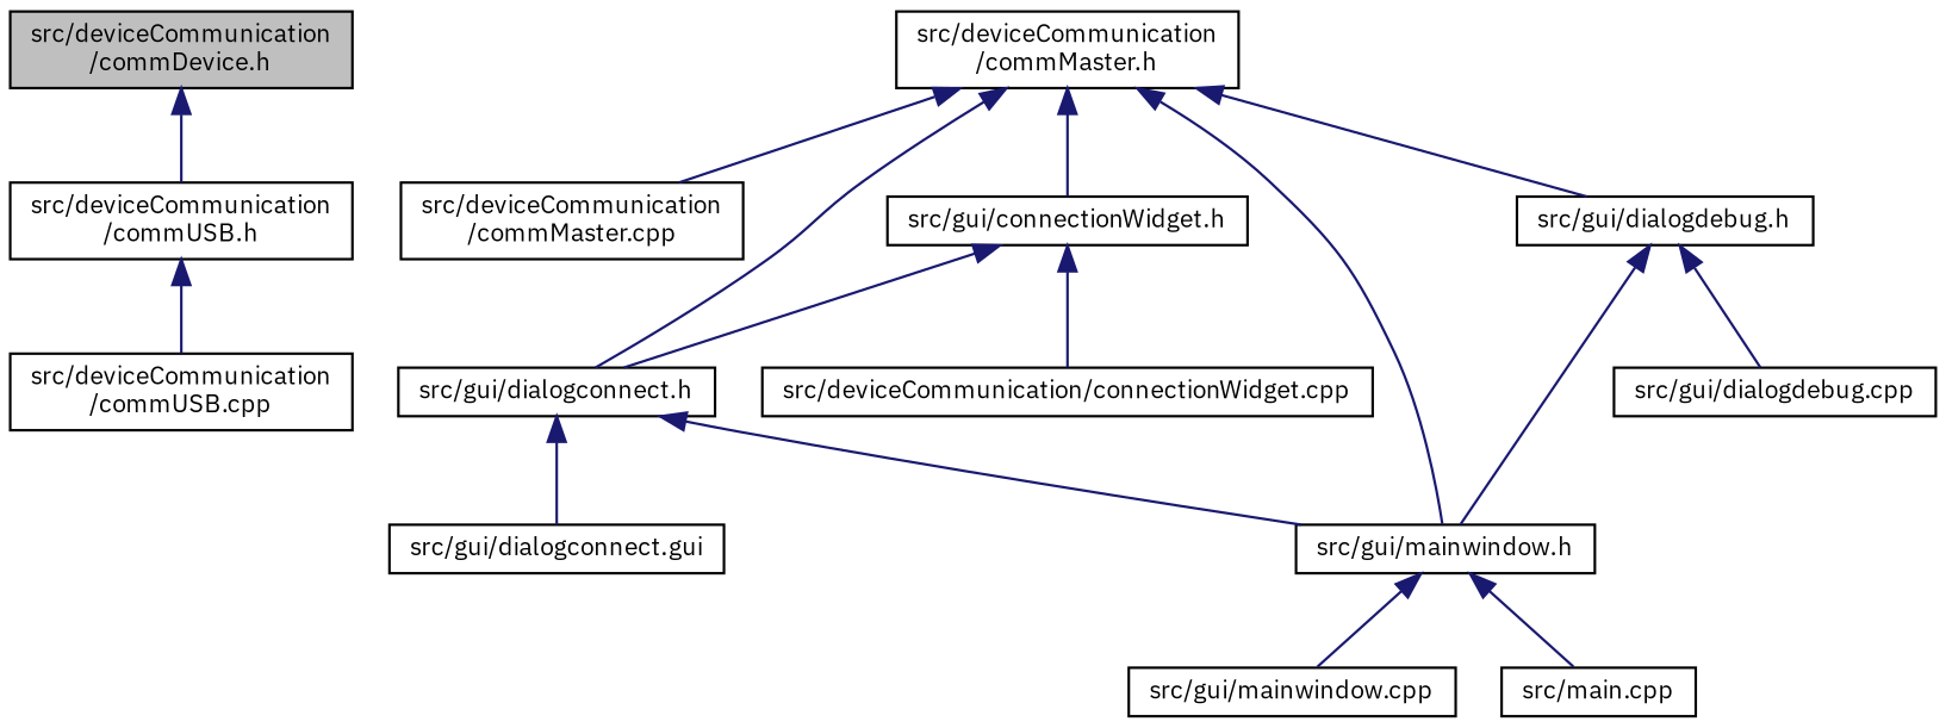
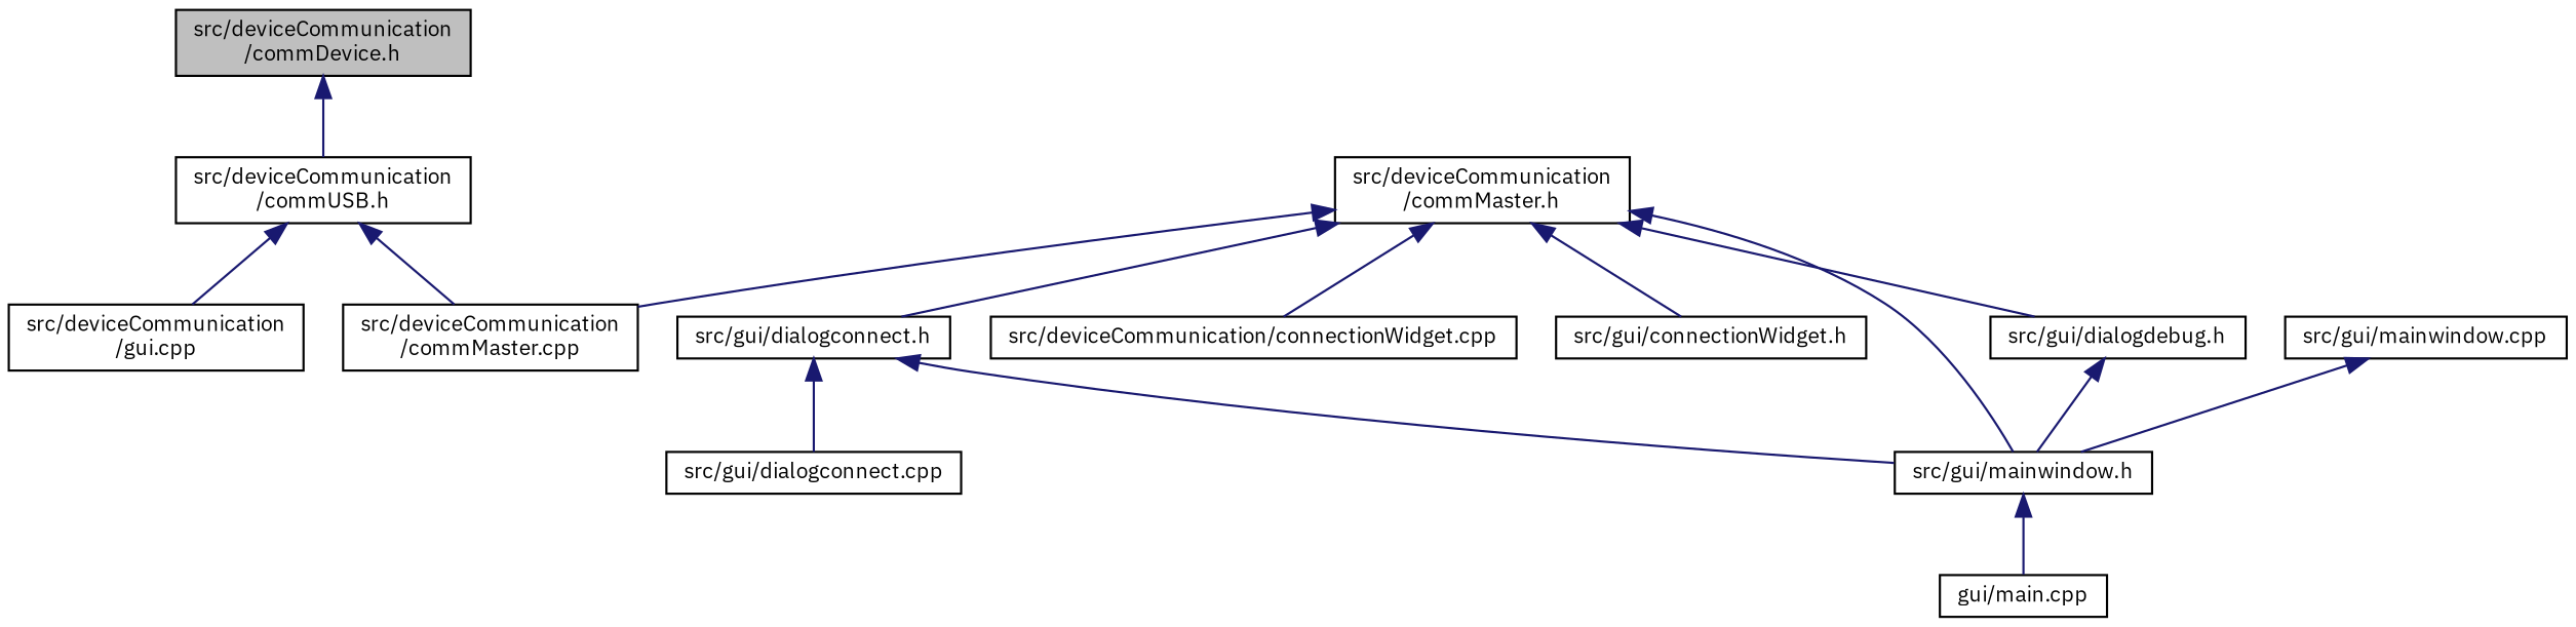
  digraph {
    fontname="IBM Plex Sans"
    node [color=black fillcolor=white fontname="IBM Plex Sans" fontsize=10 shape=record style=filled]
    edge [color=midnightblue dir=back fontname="IBM Plex Sans" fontsize=10 labelfontname=Helvetica labelfontsize=10 style=solid]
    n1 [fillcolor=grey75 fontcolor=black height=0.2 label="src/deviceCommunication\l/commDevice.h" width=0.4]
    n2 [height=0.2 label="src/deviceCommunication\l/commUSB.h" width=0.4]
    n3 [height=0.2 label="src/deviceCommunication\l/commMaster.h" width=0.4]
    n4 [height=0.2 label="src/deviceCommunication\l/commMaster.cpp" width=0.4]
    n5 [height=0.2 label="src/gui/connectionWidget.h" width=0.4]
    n6 [height=0.2 label="src/gui/dialogconnect.h" width=0.4]
    n7 [height=0.2 label="src/gui/mainwindow.h" width=0.4]
    n8 [height=0.2 label="src/gui/dialogdebug.h" width=0.4]
-   n9 [height=0.2 label="src/deviceCommunication\l/commUSB.cpp" width=0.4]
+   n9 [height=0.2 label="src/deviceCommunication\l/gui.cpp" width=0.4]
    n10 [height=0.2 label="src/deviceCommunication/connectionWidget.cpp" width=0.4]
-   n11 [height=0.2 label="src/gui/dialogconnect.gui" width=0.4]
+   n11 [height=0.2 label="src/gui/dialogconnect.cpp" width=0.4]
    n12 [height=0.2 label="src/gui/mainwindow.cpp" width=0.4]
-   n13 [height=0.2 label="src/main.cpp" width=0.4]
-   n14 [height=0.2 label="src/gui/dialogdebug.cpp" width=0.4]
+   n13 [height=0.2 label="gui/main.cpp" width=0.4]
    n1 -> n2
+   n2 -> n4
    n2 -> n9
    n3 -> n4
    n3 -> n5
    n3 -> n6
    n3 -> n7
    n3 -> n8
-   n5 -> n6
-   n5 -> n10
+   n3 -> n10
    n6 -> n7
    n6 -> n11
-   n7 -> n12
+   n12 -> n7
    n7 -> n13
    n8 -> n7
-   n8 -> n14
  }
